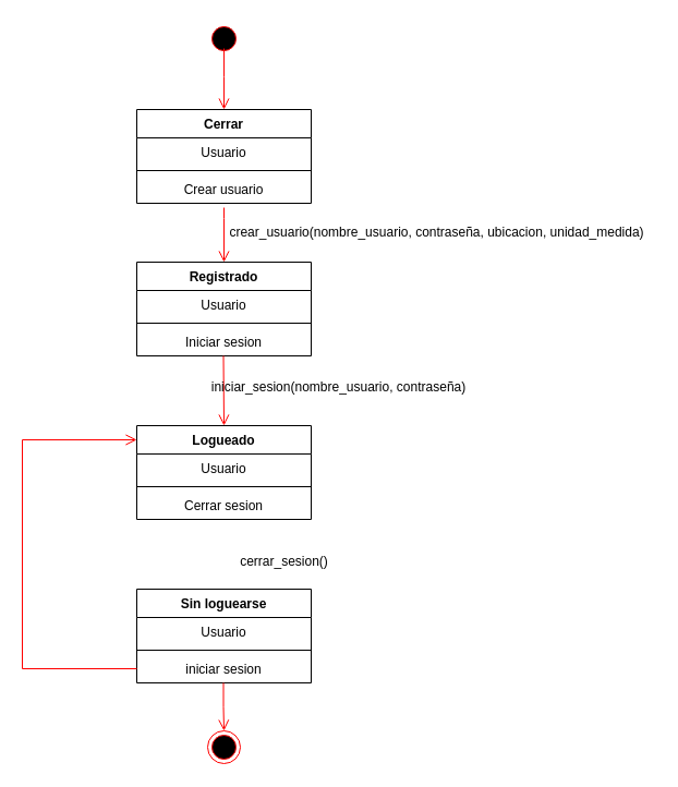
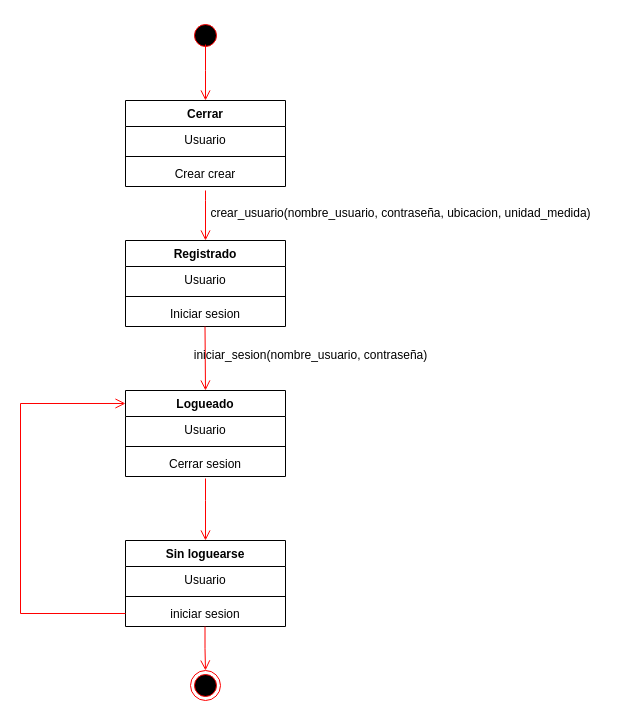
  <mxCell id="0" />
  <mxCell id="1" parent="0" />
  <mxCell id="2" value="" style="ellipse;html=1;shape=startState;fillColor=#000000;strokeColor=#ff0000;" vertex="1" parent="1"><mxGeometry x="190" width="30" height="30" as="geometry" y="20" /></mxCell>
  <mxCell id="3" value="" style="edgeStyle=orthogonalEdgeStyle;html=1;verticalAlign=bottom;endArrow=open;endSize=8;strokeColor=#ff0000;rounded=0;exitX=0.5;exitY=1.154;exitDx=0;exitDy=0;exitPerimeter=0;entryX=0.5;entryY=0;entryDx=0;entryDy=0;" edge="1" parent="1" source="21" target="4"><mxGeometry relative="1" as="geometry"><mxPoint x="205" y="240" as="targetPoint" /><mxPoint x="205" y="200" as="sourcePoint" /><Array as="points"><mxPoint x="205" y="200" /><mxPoint x="205" y="200" /></Array></mxGeometry></mxCell>
  <mxCell id="4" value="Registrado" style="swimlane;fontStyle=1;align=center;verticalAlign=top;childLayout=stackLayout;horizontal=1;startSize=26;horizontalStack=0;resizeParent=1;resizeParentMax=0;resizeLast=0;collapsible=1;marginBottom=0;whiteSpace=wrap;html=1;" vertex="1" parent="1"><mxGeometry x="125" y="240" width="160" height="86" as="geometry" /></mxCell>
  <mxCell id="5" value="Usuario" style="text;strokeColor=none;fillColor=none;align=center;verticalAlign=top;spacingLeft=4;spacingRight=4;overflow=hidden;rotatable=0;points=[[0,0.5],[1,0.5]];portConstraint=eastwest;whiteSpace=wrap;html=1;" vertex="1" parent="4"><mxGeometry y="26" width="160" height="26" as="geometry" /></mxCell>
  <mxCell id="6" value="" style="line;strokeWidth=1;fillColor=none;align=left;verticalAlign=middle;spacingTop=-1;spacingLeft=3;spacingRight=3;rotatable=0;labelPosition=right;points=[];portConstraint=eastwest;strokeColor=inherit;" vertex="1" parent="4"><mxGeometry y="52" width="160" height="8" as="geometry" /></mxCell>
  <mxCell id="7" value="Iniciar sesion" style="text;strokeColor=none;fillColor=none;align=center;verticalAlign=top;spacingLeft=4;spacingRight=4;overflow=hidden;rotatable=0;points=[[0,0.5],[1,0.5]];portConstraint=eastwest;whiteSpace=wrap;html=1;" vertex="1" parent="4"><mxGeometry y="60" width="160" height="26" as="geometry" /></mxCell>
  <mxCell id="8" value="" style="edgeStyle=orthogonalEdgeStyle;html=1;verticalAlign=bottom;endArrow=open;endSize=8;strokeColor=#ff0000;rounded=0;entryX=0.5;entryY=0;entryDx=0;entryDy=0;" edge="1" parent="1" target="9"><mxGeometry relative="1" as="geometry"><mxPoint x="204.5" y="386" as="targetPoint" /><mxPoint x="204.5" y="326" as="sourcePoint" /></mxGeometry></mxCell>
  <mxCell id="9" value="Logueado" style="swimlane;fontStyle=1;align=center;verticalAlign=top;childLayout=stackLayout;horizontal=1;startSize=26;horizontalStack=0;resizeParent=1;resizeParentMax=0;resizeLast=0;collapsible=1;marginBottom=0;whiteSpace=wrap;html=1;" vertex="1" parent="1"><mxGeometry x="125" y="390" width="160" height="86" as="geometry" /></mxCell>
  <mxCell id="10" value="Usuario" style="text;strokeColor=none;fillColor=none;align=center;verticalAlign=top;spacingLeft=4;spacingRight=4;overflow=hidden;rotatable=0;points=[[0,0.5],[1,0.5]];portConstraint=eastwest;whiteSpace=wrap;html=1;" vertex="1" parent="9"><mxGeometry y="26" width="160" height="26" as="geometry" /></mxCell>
  <mxCell id="11" value="" style="line;strokeWidth=1;fillColor=none;align=left;verticalAlign=middle;spacingTop=-1;spacingLeft=3;spacingRight=3;rotatable=0;labelPosition=right;points=[];portConstraint=eastwest;strokeColor=inherit;" vertex="1" parent="9"><mxGeometry y="52" width="160" height="8" as="geometry" /></mxCell>
  <mxCell id="12" value="Cerrar sesion" style="text;strokeColor=none;fillColor=none;align=center;verticalAlign=top;spacingLeft=4;spacingRight=4;overflow=hidden;rotatable=0;points=[[0,0.5],[1,0.5]];portConstraint=eastwest;whiteSpace=wrap;html=1;" vertex="1" parent="9"><mxGeometry y="60" width="160" height="26" as="geometry" /></mxCell>
+ <mxCell id="13" value="" style="edgeStyle=orthogonalEdgeStyle;html=1;verticalAlign=bottom;endArrow=open;endSize=8;strokeColor=#ff0000;rounded=0;entryX=0.5;entryY=0;entryDx=0;entryDy=0;exitX=0.5;exitY=1.077;exitDx=0;exitDy=0;exitPerimeter=0;" edge="1" parent="1" source="12" target="14"><mxGeometry relative="1" as="geometry"><mxPoint x="204.5" y="536" as="targetPoint" /><mxPoint x="204.5" y="476" as="sourcePoint" /><Array as="points"><mxPoint x="205" y="500" /><mxPoint x="205" y="500" /></Array></mxGeometry></mxCell>
  <mxCell id="14" value="Sin loguearse" style="swimlane;fontStyle=1;align=center;verticalAlign=top;childLayout=stackLayout;horizontal=1;startSize=26;horizontalStack=0;resizeParent=1;resizeParentMax=0;resizeLast=0;collapsible=1;marginBottom=0;whiteSpace=wrap;html=1;" vertex="1" parent="1"><mxGeometry x="125" y="540" width="160" height="86" as="geometry" /></mxCell>
  <mxCell id="15" value="Usuario" style="text;strokeColor=none;fillColor=none;align=center;verticalAlign=top;spacingLeft=4;spacingRight=4;overflow=hidden;rotatable=0;points=[[0,0.5],[1,0.5]];portConstraint=eastwest;whiteSpace=wrap;html=1;" vertex="1" parent="14"><mxGeometry y="26" width="160" height="26" as="geometry" /></mxCell>
  <mxCell id="16" value="" style="line;strokeWidth=1;fillColor=none;align=left;verticalAlign=middle;spacingTop=-1;spacingLeft=3;spacingRight=3;rotatable=0;labelPosition=right;points=[];portConstraint=eastwest;strokeColor=inherit;" vertex="1" parent="14"><mxGeometry y="52" width="160" height="8" as="geometry" /></mxCell>
  <mxCell id="17" value="iniciar sesion" style="text;strokeColor=none;fillColor=none;align=center;verticalAlign=top;spacingLeft=4;spacingRight=4;overflow=hidden;rotatable=0;points=[[0,0.5],[1,0.5]];portConstraint=eastwest;whiteSpace=wrap;html=1;" vertex="1" parent="14"><mxGeometry y="60" width="160" height="26" as="geometry" /></mxCell>
  <mxCell id="18" value="Cerrar" style="swimlane;fontStyle=1;align=center;verticalAlign=top;childLayout=stackLayout;horizontal=1;startSize=26;horizontalStack=0;resizeParent=1;resizeParentMax=0;resizeLast=0;collapsible=1;marginBottom=0;whiteSpace=wrap;html=1;" vertex="1" parent="1"><mxGeometry x="125" y="100" width="160" height="86" as="geometry" /></mxCell>
  <mxCell id="19" value="Usuario" style="text;strokeColor=none;fillColor=none;align=center;verticalAlign=top;spacingLeft=4;spacingRight=4;overflow=hidden;rotatable=0;points=[[0,0.5],[1,0.5]];portConstraint=eastwest;whiteSpace=wrap;html=1;" vertex="1" parent="18"><mxGeometry y="26" width="160" height="26" as="geometry" /></mxCell>
  <mxCell id="20" value="" style="line;strokeWidth=1;fillColor=none;align=left;verticalAlign=middle;spacingTop=-1;spacingLeft=3;spacingRight=3;rotatable=0;labelPosition=right;points=[];portConstraint=eastwest;strokeColor=inherit;" vertex="1" parent="18"><mxGeometry y="52" width="160" height="8" as="geometry" /></mxCell>
- <mxCell id="21" value="Crear usuario" style="text;strokeColor=none;fillColor=none;align=center;verticalAlign=top;spacingLeft=4;spacingRight=4;overflow=hidden;rotatable=0;points=[[0,0.5],[1,0.5]];portConstraint=eastwest;whiteSpace=wrap;html=1;" vertex="1" parent="18"><mxGeometry y="60" width="160" height="26" as="geometry" /></mxCell>
+ <mxCell id="21" value="Crear crear" style="text;strokeColor=none;fillColor=none;align=center;verticalAlign=top;spacingLeft=4;spacingRight=4;overflow=hidden;rotatable=0;points=[[0,0.5],[1,0.5]];portConstraint=eastwest;whiteSpace=wrap;html=1;" vertex="1" parent="18"><mxGeometry y="60" width="160" height="26" as="geometry" /></mxCell>
  <mxCell id="22" value="" style="edgeStyle=orthogonalEdgeStyle;html=1;verticalAlign=bottom;endArrow=open;endSize=8;strokeColor=#ff0000;rounded=0;exitX=0.5;exitY=0.8;exitDx=0;exitDy=0;exitPerimeter=0;entryX=0.5;entryY=0;entryDx=0;entryDy=0;" edge="1" parent="1" source="2" target="18"><mxGeometry relative="1" as="geometry"><mxPoint x="215" y="250" as="targetPoint" /><mxPoint x="215" y="200" as="sourcePoint" /><Array as="points"><mxPoint x="205" y="70" /><mxPoint x="205" y="70" /></Array></mxGeometry></mxCell>
  <mxCell id="23" value="" style="ellipse;html=1;shape=endState;fillColor=#000000;strokeColor=#ff0000;" vertex="1" parent="1"><mxGeometry x="190" y="670" width="30" height="30" as="geometry" /></mxCell>
  <mxCell id="24" value="" style="edgeStyle=orthogonalEdgeStyle;html=1;verticalAlign=bottom;endArrow=open;endSize=8;strokeColor=#ff0000;rounded=0;exitX=0.5;exitY=1.077;exitDx=0;exitDy=0;exitPerimeter=0;" edge="1" parent="1"><mxGeometry relative="1" as="geometry"><mxPoint x="205" y="670" as="targetPoint" /><mxPoint x="204.5" y="626" as="sourcePoint" /><Array as="points"><mxPoint x="204.5" y="648" /><mxPoint x="204.5" y="648" /></Array></mxGeometry></mxCell>
  <mxCell id="25" value="" style="edgeStyle=orthogonalEdgeStyle;html=1;verticalAlign=bottom;endArrow=open;endSize=8;strokeColor=#ff0000;rounded=0;entryX=0;entryY=0.151;entryDx=0;entryDy=0;exitX=0;exitY=0.5;exitDx=0;exitDy=0;entryPerimeter=0;" edge="1" parent="1" source="17" target="9"><mxGeometry relative="1" as="geometry"><mxPoint x="20" y="592" as="targetPoint" /><mxPoint x="20" y="530" as="sourcePoint" /><Array as="points"><mxPoint x="20" y="613" /><mxPoint x="20" y="403" /></Array></mxGeometry></mxCell>
  <mxCell id="26" value="crear_usuario(nombre_usuario, contraseña, ubicacion, unidad_medida)" style="text;html=1;align=center;verticalAlign=middle;resizable=0;points=[];autosize=1;strokeColor=none;fillColor=none;" vertex="1" parent="1"><mxGeometry x="200" y="198" width="400" height="30" as="geometry" /></mxCell>
  <mxCell id="27" value="iniciar_sesion(nombre_usuario, contraseña)" style="text;html=1;align=center;verticalAlign=middle;resizable=0;points=[];autosize=1;strokeColor=none;fillColor=none;" vertex="1" parent="1"><mxGeometry x="180" y="340" width="260" height="30" as="geometry" /></mxCell>
- <mxCell id="28" value="cerrar_sesion()" style="text;html=1;align=center;verticalAlign=middle;resizable=0;points=[];autosize=1;strokeColor=none;fillColor=none;" vertex="1" parent="1"><mxGeometry x="210" y="500" width="100" height="30" as="geometry" /></mxCell>
